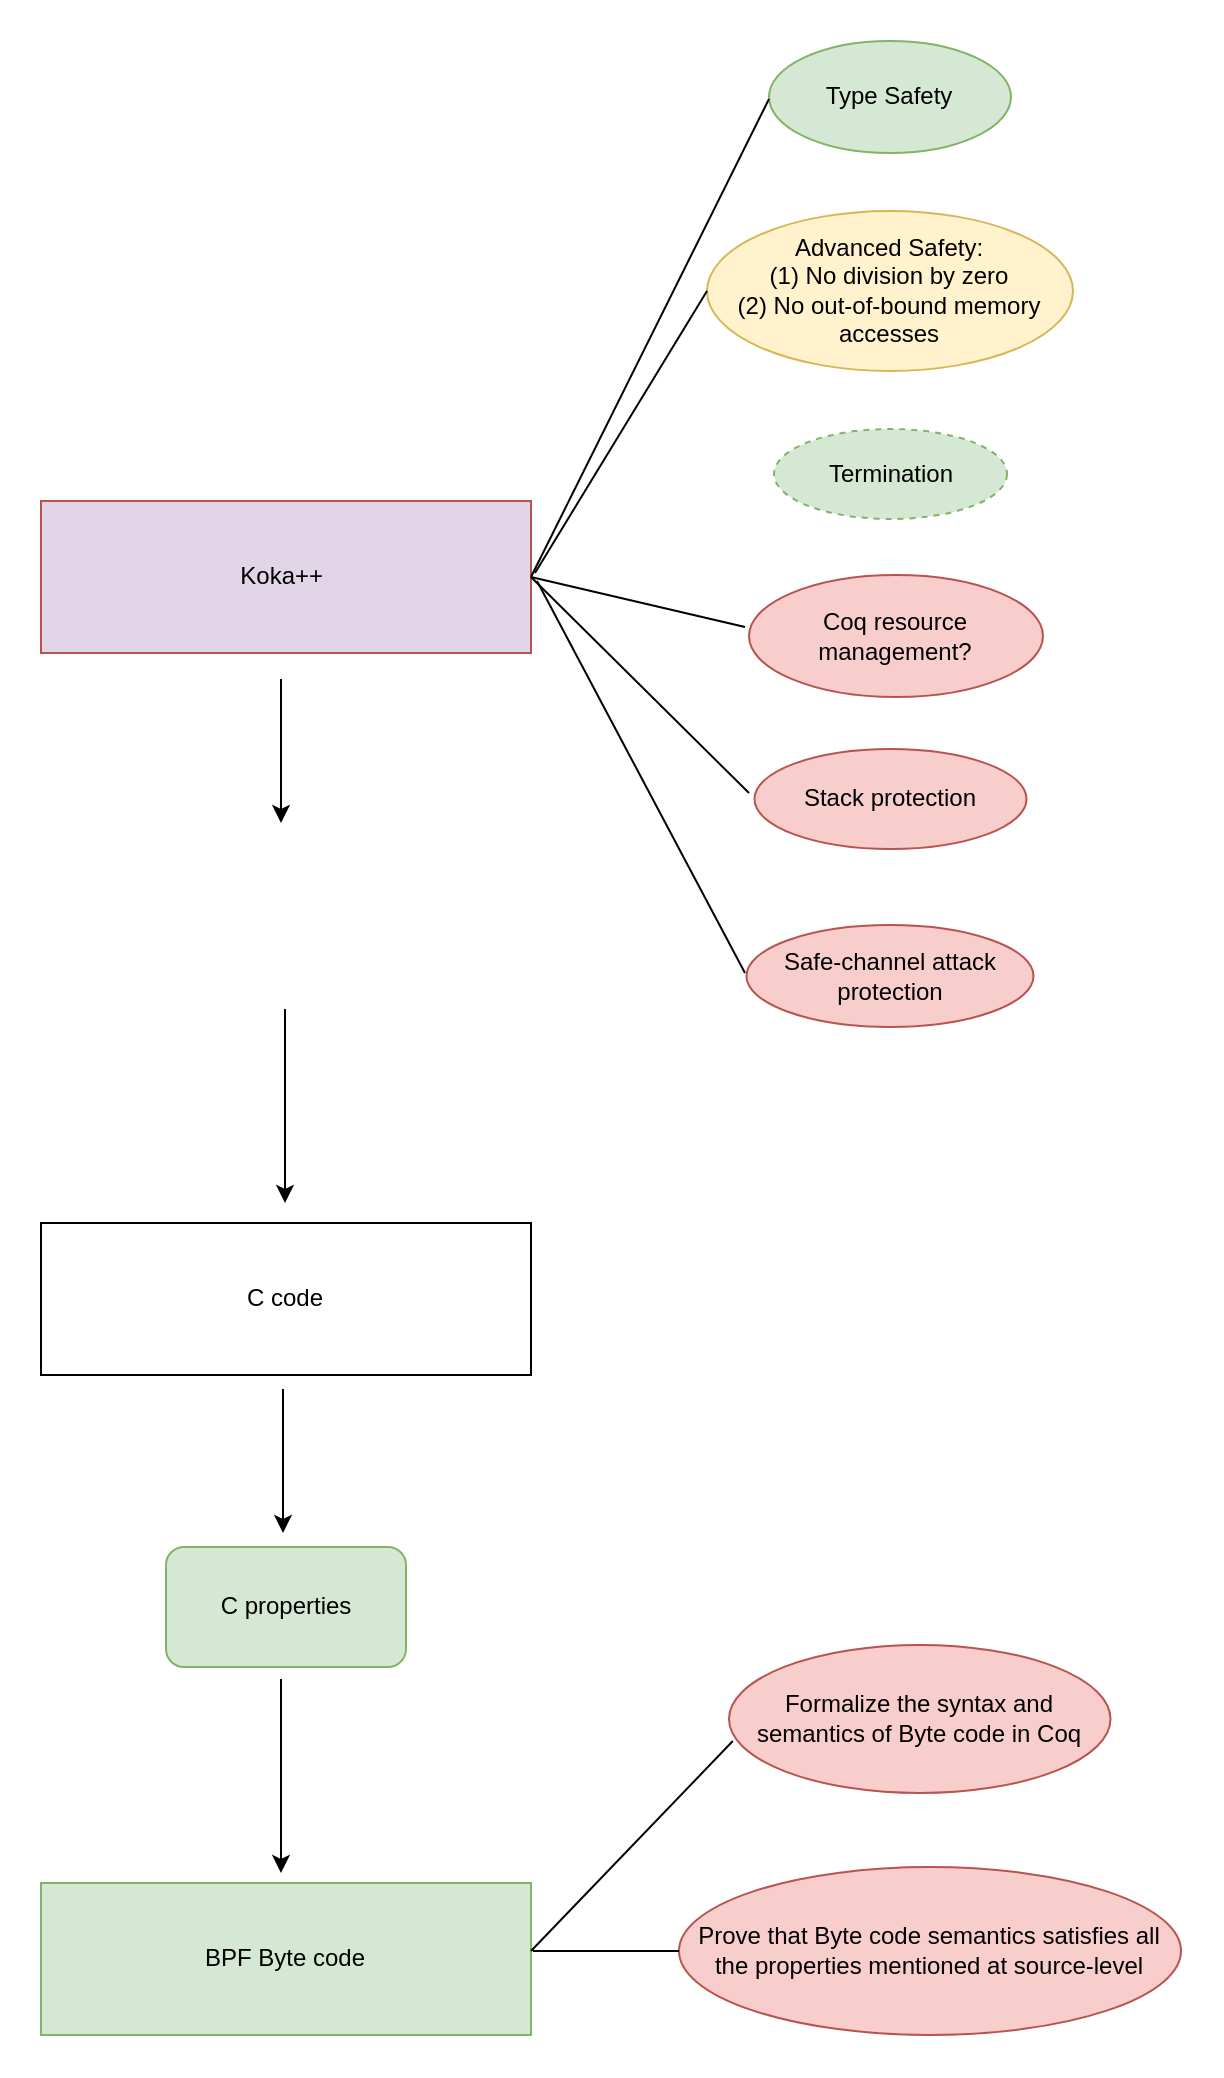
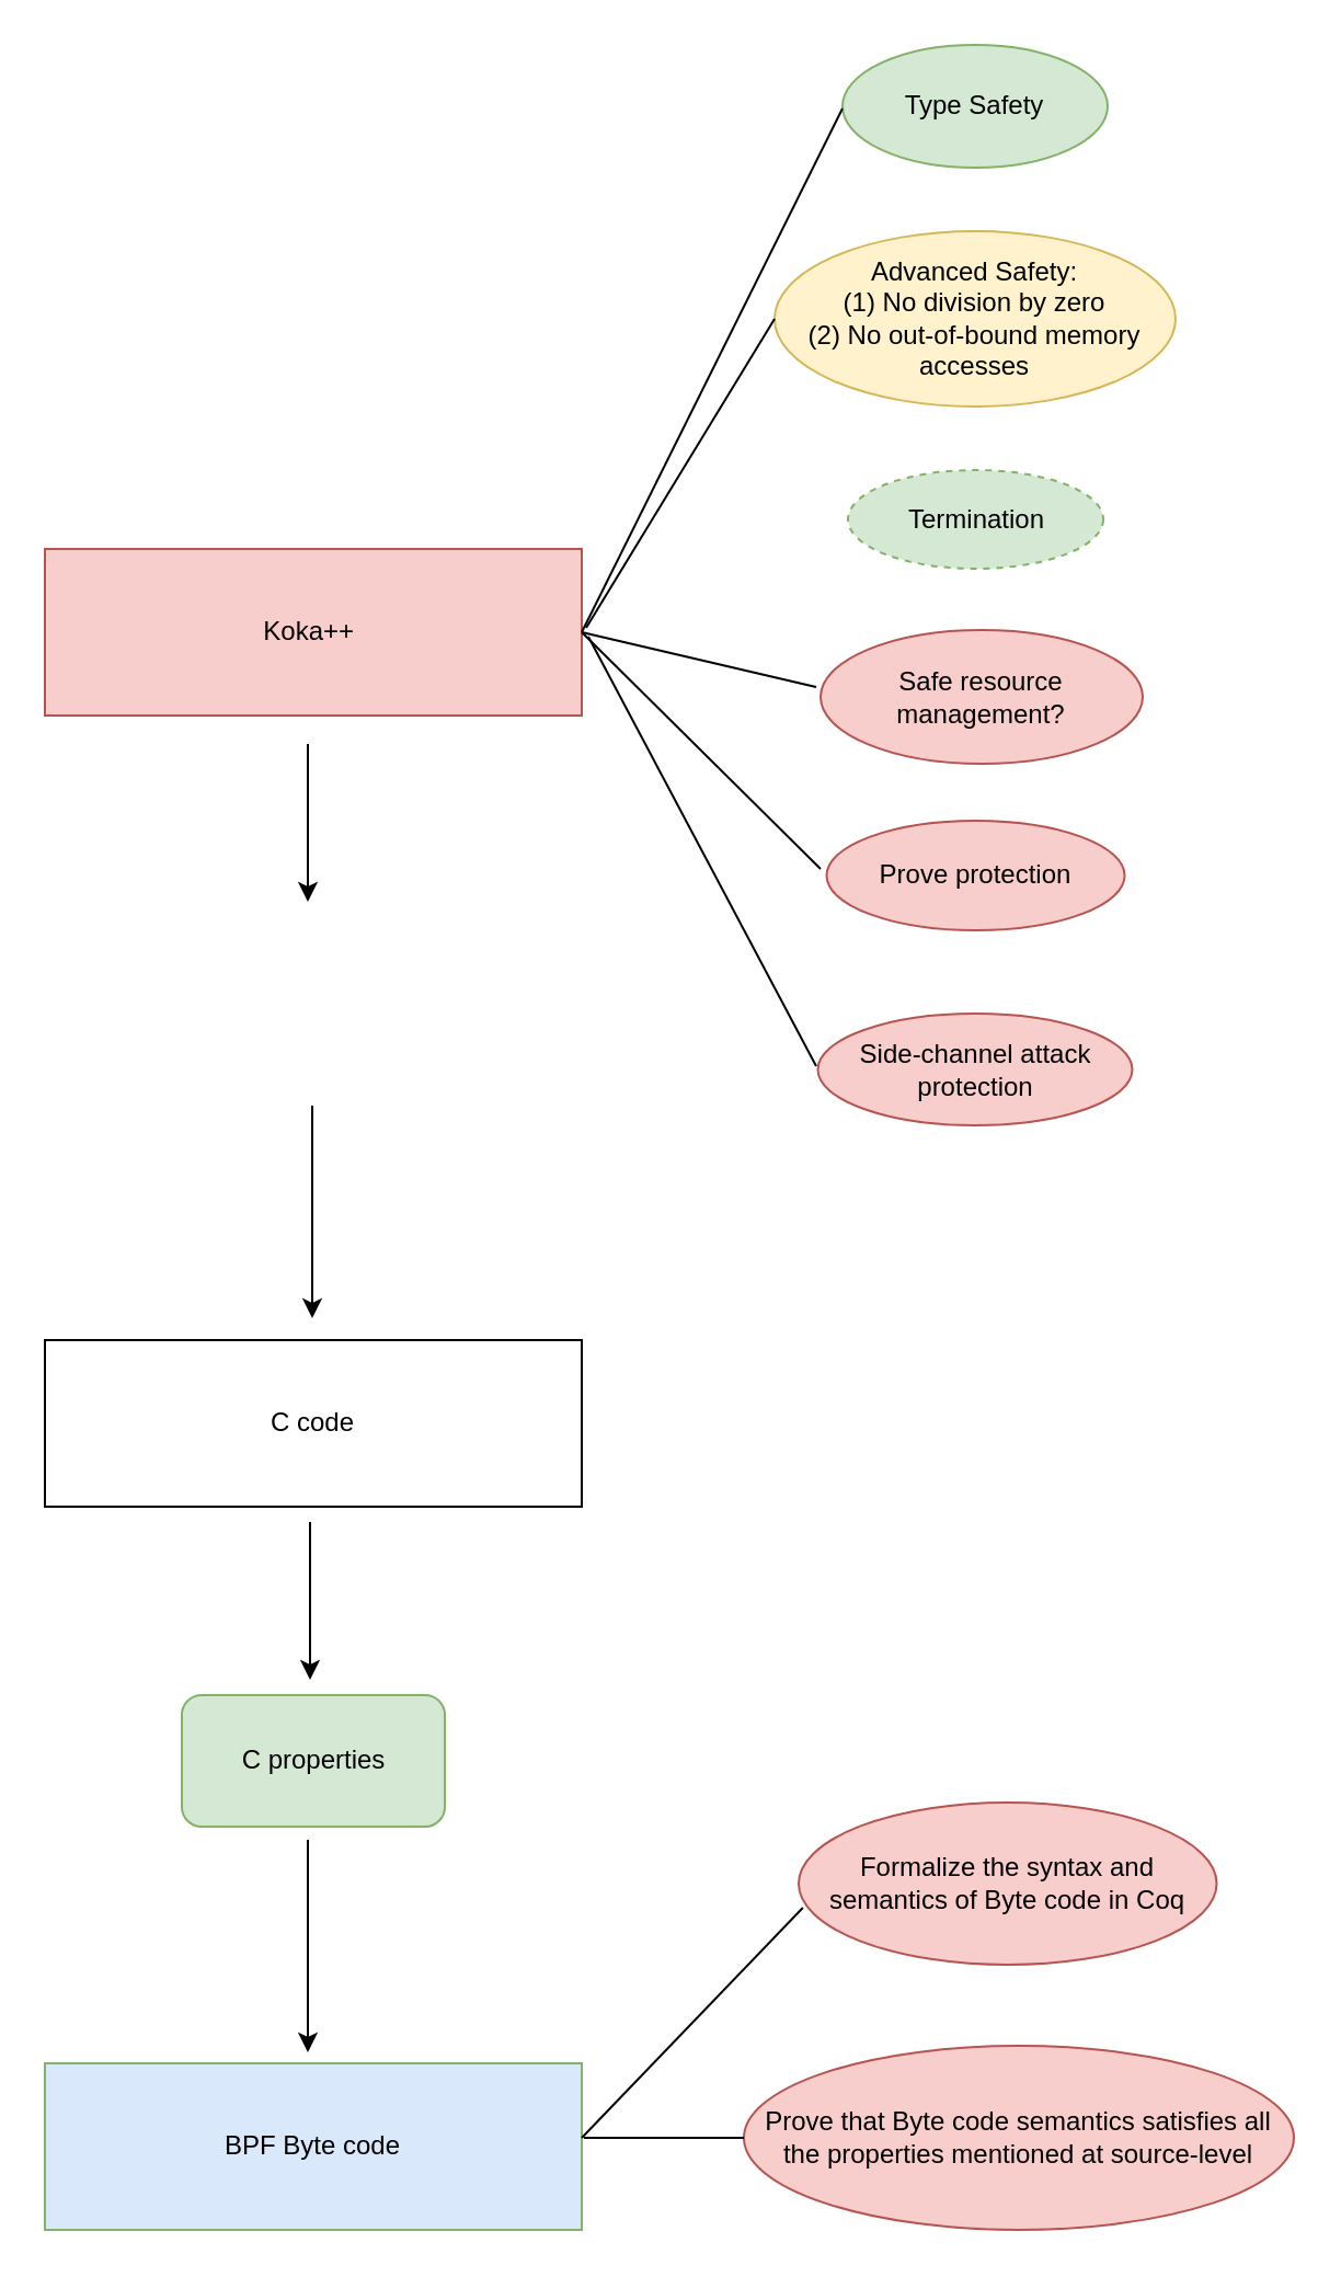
  <mxCell id="0" />
  <mxCell id="1" parent="0" />
- <mxCell id="2" value="Koka++&amp;nbsp;" style="rounded=0;whiteSpace=wrap;html=1;fillColor=#e1d5e7;strokeColor=#b85450;" vertex="1" parent="1"><mxGeometry x="20" y="250" width="245" height="76" as="geometry" /></mxCell>
+ <mxCell id="2" value="Koka++&amp;nbsp;" style="rounded=0;whiteSpace=wrap;html=1;fillColor=#f8cecc;strokeColor=#b85450;" vertex="1" parent="1"><mxGeometry x="20" y="250" width="245" height="76" as="geometry" /></mxCell>
  <mxCell id="3" value="Type Safety" style="ellipse;whiteSpace=wrap;html=1;fillColor=#d5e8d4;strokeColor=#82b366;" vertex="1" parent="1"><mxGeometry x="384" y="20" width="121" height="56" as="geometry" /></mxCell>
  <mxCell id="4" value="Advanced Safety:&lt;br&gt;(1) No division by zero&lt;br&gt;(2) No out-of-bound memory accesses" style="ellipse;whiteSpace=wrap;html=1;fillColor=#fff2cc;strokeColor=#d6b656;" vertex="1" parent="1"><mxGeometry x="353" y="105" width="183" height="80" as="geometry" /></mxCell>
  <mxCell id="5" value="Termination" style="ellipse;whiteSpace=wrap;html=1;fillColor=#d5e8d4;strokeColor=#82b366;dashed=1;" vertex="1" parent="1"><mxGeometry x="386.5" y="214" width="116.5" height="45" as="geometry" /></mxCell>
- <mxCell id="6" value="Coq resource management?" style="ellipse;whiteSpace=wrap;html=1;fillColor=#f8cecc;strokeColor=#b85450;" vertex="1" parent="1"><mxGeometry x="374" y="287" width="147" height="61" as="geometry" /></mxCell>
- <mxCell id="7" value="Stack protection" style="ellipse;whiteSpace=wrap;html=1;fillColor=#f8cecc;strokeColor=#b85450;" vertex="1" parent="1"><mxGeometry x="376.75" y="374" width="136" height="50" as="geometry" /></mxCell>
- <mxCell id="8" value="Safe-channel attack protection" style="ellipse;whiteSpace=wrap;html=1;fillColor=#f8cecc;strokeColor=#b85450;" vertex="1" parent="1"><mxGeometry x="372.75" y="462" width="143.5" height="51" as="geometry" /></mxCell>
+ <mxCell id="6" value="Safe resource management?" style="ellipse;whiteSpace=wrap;html=1;fillColor=#f8cecc;strokeColor=#b85450;" vertex="1" parent="1"><mxGeometry x="374" y="287" width="147" height="61" as="geometry" /></mxCell>
+ <mxCell id="7" value="Prove protection" style="ellipse;whiteSpace=wrap;html=1;fillColor=#f8cecc;strokeColor=#b85450;" vertex="1" parent="1"><mxGeometry x="376.75" y="374" width="136" height="50" as="geometry" /></mxCell>
+ <mxCell id="8" value="Side-channel attack protection" style="ellipse;whiteSpace=wrap;html=1;fillColor=#f8cecc;strokeColor=#b85450;" vertex="1" parent="1"><mxGeometry x="372.75" y="462" width="143.5" height="51" as="geometry" /></mxCell>
  <mxCell id="9" value="C code" style="rounded=0;whiteSpace=wrap;html=1;" vertex="1" parent="1"><mxGeometry x="20" y="611" width="245" height="76" as="geometry" /></mxCell>
- <mxCell id="10" value="BPF Byte code" style="rounded=0;whiteSpace=wrap;html=1;fillColor=#d5e8d4;strokeColor=#82b366;" vertex="1" parent="1"><mxGeometry x="20" y="941" width="245" height="76" as="geometry" /></mxCell>
+ <mxCell id="10" value="BPF Byte code" style="rounded=0;whiteSpace=wrap;html=1;fillColor=#dae8fc;strokeColor=#82b366;" vertex="1" parent="1"><mxGeometry x="20" y="941" width="245" height="76" as="geometry" /></mxCell>
  <mxCell id="11" value="C properties" style="rounded=1;whiteSpace=wrap;html=1;fillColor=#d5e8d4;strokeColor=#82b366;" vertex="1" parent="1"><mxGeometry x="82.5" y="773" width="120" height="60" as="geometry" /></mxCell>
  <mxCell id="12" value="" style="endArrow=classic;html=1;rounded=0;" edge="1" parent="1"><mxGeometry width="50" height="50" relative="1" as="geometry"><mxPoint x="142" y="504" as="sourcePoint" /><mxPoint x="142" y="601" as="targetPoint" /></mxGeometry></mxCell>
  <mxCell id="13" value="" style="endArrow=classic;html=1;rounded=0;" edge="1" parent="1"><mxGeometry width="50" height="50" relative="1" as="geometry"><mxPoint x="140" y="839" as="sourcePoint" /><mxPoint x="140" y="936" as="targetPoint" /></mxGeometry></mxCell>
  <mxCell id="14" value="" style="endArrow=classic;html=1;rounded=0;" edge="1" parent="1"><mxGeometry width="50" height="50" relative="1" as="geometry"><mxPoint x="141" y="694" as="sourcePoint" /><mxPoint x="141" y="766" as="targetPoint" /></mxGeometry></mxCell>
  <mxCell id="15" value="" style="endArrow=classic;html=1;rounded=0;" edge="1" parent="1"><mxGeometry width="50" height="50" relative="1" as="geometry"><mxPoint x="140" y="339" as="sourcePoint" /><mxPoint x="140" y="411" as="targetPoint" /></mxGeometry></mxCell>
  <mxCell id="16" value="Formalize the syntax and semantics of Byte code in Coq" style="ellipse;whiteSpace=wrap;html=1;fillColor=#f8cecc;strokeColor=#b85450;" vertex="1" parent="1"><mxGeometry x="364" y="822" width="190.75" height="74" as="geometry" /></mxCell>
  <mxCell id="17" value="Prove that Byte code semantics satisfies all the properties mentioned at source-level" style="ellipse;whiteSpace=wrap;html=1;fillColor=#f8cecc;strokeColor=#b85450;" vertex="1" parent="1"><mxGeometry x="339" y="933" width="251" height="84" as="geometry" /></mxCell>
  <mxCell id="18" value="" style="endArrow=none;html=1;rounded=0;exitX=1;exitY=0.5;exitDx=0;exitDy=0;" edge="1" parent="1" source="2"><mxGeometry width="50" height="50" relative="1" as="geometry"><mxPoint x="147" y="248" as="sourcePoint" /><mxPoint x="384" y="49" as="targetPoint" /></mxGeometry></mxCell>
  <mxCell id="19" value="" style="endArrow=none;html=1;rounded=0;entryX=0;entryY=0.5;entryDx=0;entryDy=0;" edge="1" parent="1" target="4"><mxGeometry width="50" height="50" relative="1" as="geometry"><mxPoint x="267" y="286" as="sourcePoint" /><mxPoint x="394" y="59" as="targetPoint" /></mxGeometry></mxCell>
  <mxCell id="20" value="" style="endArrow=none;html=1;rounded=0;exitX=1;exitY=0.5;exitDx=0;exitDy=0;" edge="1" parent="1" source="2"><mxGeometry width="50" height="50" relative="1" as="geometry"><mxPoint x="157" y="257" as="sourcePoint" /><mxPoint x="372" y="313" as="targetPoint" /></mxGeometry></mxCell>
  <mxCell id="21" value="" style="endArrow=none;html=1;rounded=0;exitX=1;exitY=0.5;exitDx=0;exitDy=0;" edge="1" parent="1" source="2"><mxGeometry width="50" height="50" relative="1" as="geometry"><mxPoint x="275" y="298" as="sourcePoint" /><mxPoint x="374" y="396" as="targetPoint" /></mxGeometry></mxCell>
  <mxCell id="22" value="" style="endArrow=none;html=1;rounded=0;" edge="1" parent="1"><mxGeometry width="50" height="50" relative="1" as="geometry"><mxPoint x="268" y="290" as="sourcePoint" /><mxPoint x="372" y="486" as="targetPoint" /></mxGeometry></mxCell>
  <mxCell id="23" value="" style="endArrow=none;html=1;rounded=0;entryX=0.01;entryY=0.649;entryDx=0;entryDy=0;entryPerimeter=0;" edge="1" parent="1" target="16"><mxGeometry width="50" height="50" relative="1" as="geometry"><mxPoint x="265" y="975" as="sourcePoint" /><mxPoint x="315" y="925" as="targetPoint" /></mxGeometry></mxCell>
  <mxCell id="24" value="" style="endArrow=none;html=1;rounded=0;entryX=0;entryY=0.5;entryDx=0;entryDy=0;" edge="1" parent="1" target="17"><mxGeometry width="50" height="50" relative="1" as="geometry"><mxPoint x="266" y="975" as="sourcePoint" /><mxPoint x="376" y="880" as="targetPoint" /></mxGeometry></mxCell>
